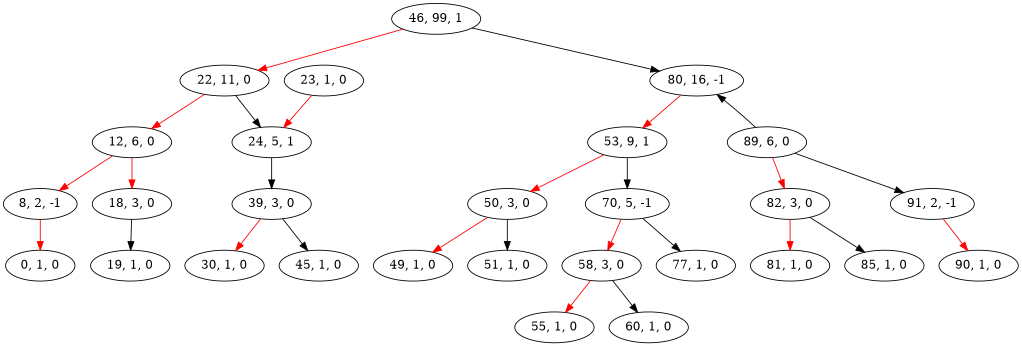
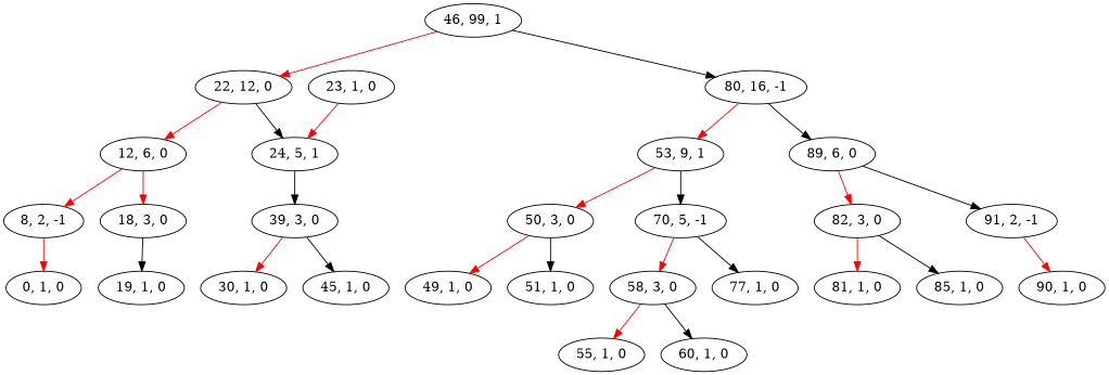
  digraph {
    edge [color=red]
    n1 [label="46, 99, 1"]
-   n2 [label="22, 11, 0"]
+   n2 [label="22, 12, 0"]
    n3 [label="80, 16, -1"]
    n4 [label="12, 6, 0"]
    n5 [label="24, 5, 1"]
    n6 [label="53, 9, 1"]
    n7 [label="89, 6, 0"]
    n8 [label="8, 2, -1"]
    n9 [label="18, 3, 0"]
    n10 [label="39, 3, 0"]
    n11 [label="0, 1, 0"]
    n12 [label="19, 1, 0"]
    n13 [label="23, 1, 0"]
    n14 [label="30, 1, 0"]
    n15 [label="45, 1, 0"]
    n16 [label="50, 3, 0"]
    n17 [label="70, 5, -1"]
    n18 [label="82, 3, 0"]
    n19 [label="91, 2, -1"]
    n20 [label="49, 1, 0"]
    n21 [label="51, 1, 0"]
    n22 [label="58, 3, 0"]
    n23 [label="77, 1, 0"]
    n24 [label="55, 1, 0"]
    n25 [label="60, 1, 0"]
    n26 [label="81, 1, 0"]
    n27 [label="85, 1, 0"]
    n28 [label="90, 1, 0"]
    n1 -> n2
    n1 -> n3 [color=""]
    n2 -> n4
    n2 -> n5 [color=""]
    n3 -> n6
-   n7 -> n3 [color=""]
+   n3 -> n7 [color=""]
    n4 -> n8
    n4 -> n9
    n5 -> n10 [color=""]
    n6 -> n16
    n6 -> n17 [color=""]
    n7 -> n18
    n7 -> n19 [color=""]
    n8 -> n11
    n9 -> n12 [color=""]
    n10 -> n14
    n10 -> n15 [color=""]
    n13 -> n5
    n16 -> n20
    n16 -> n21 [color=""]
    n17 -> n22
    n17 -> n23 [color=""]
    n18 -> n26
    n18 -> n27 [color=""]
    n19 -> n28
    n22 -> n24
    n22 -> n25 [color=""]
  }
